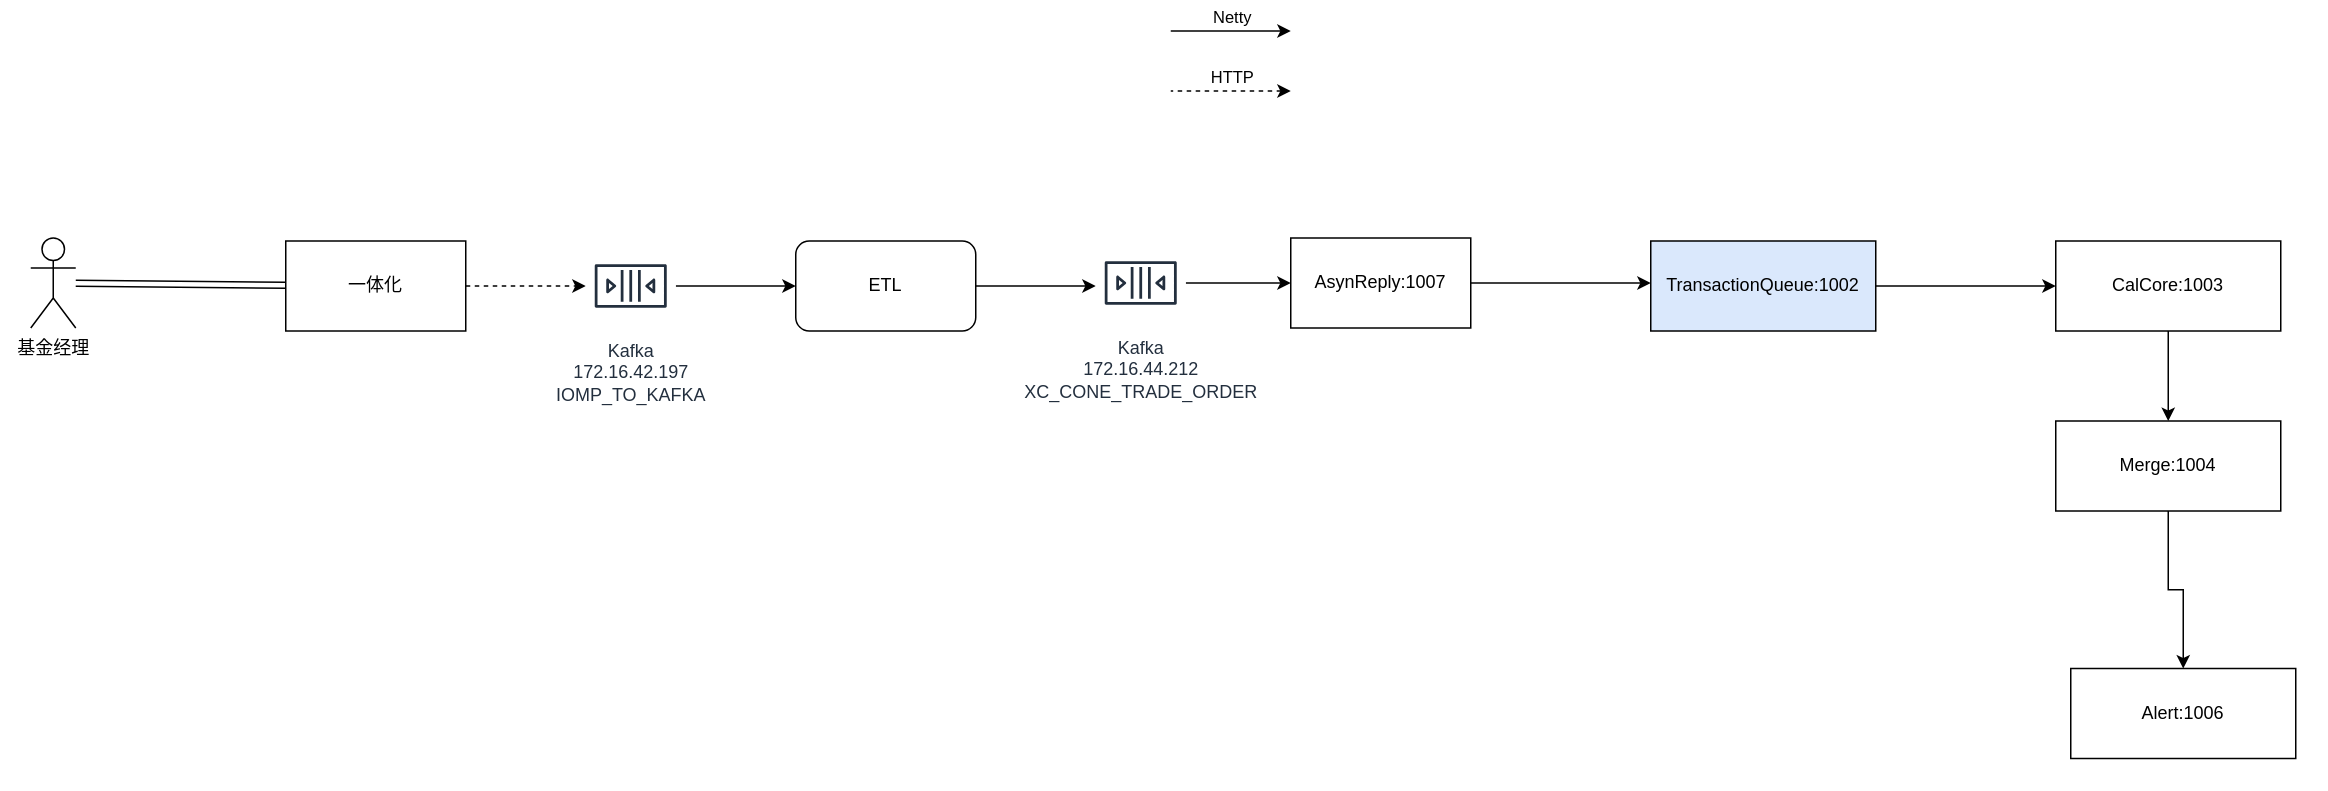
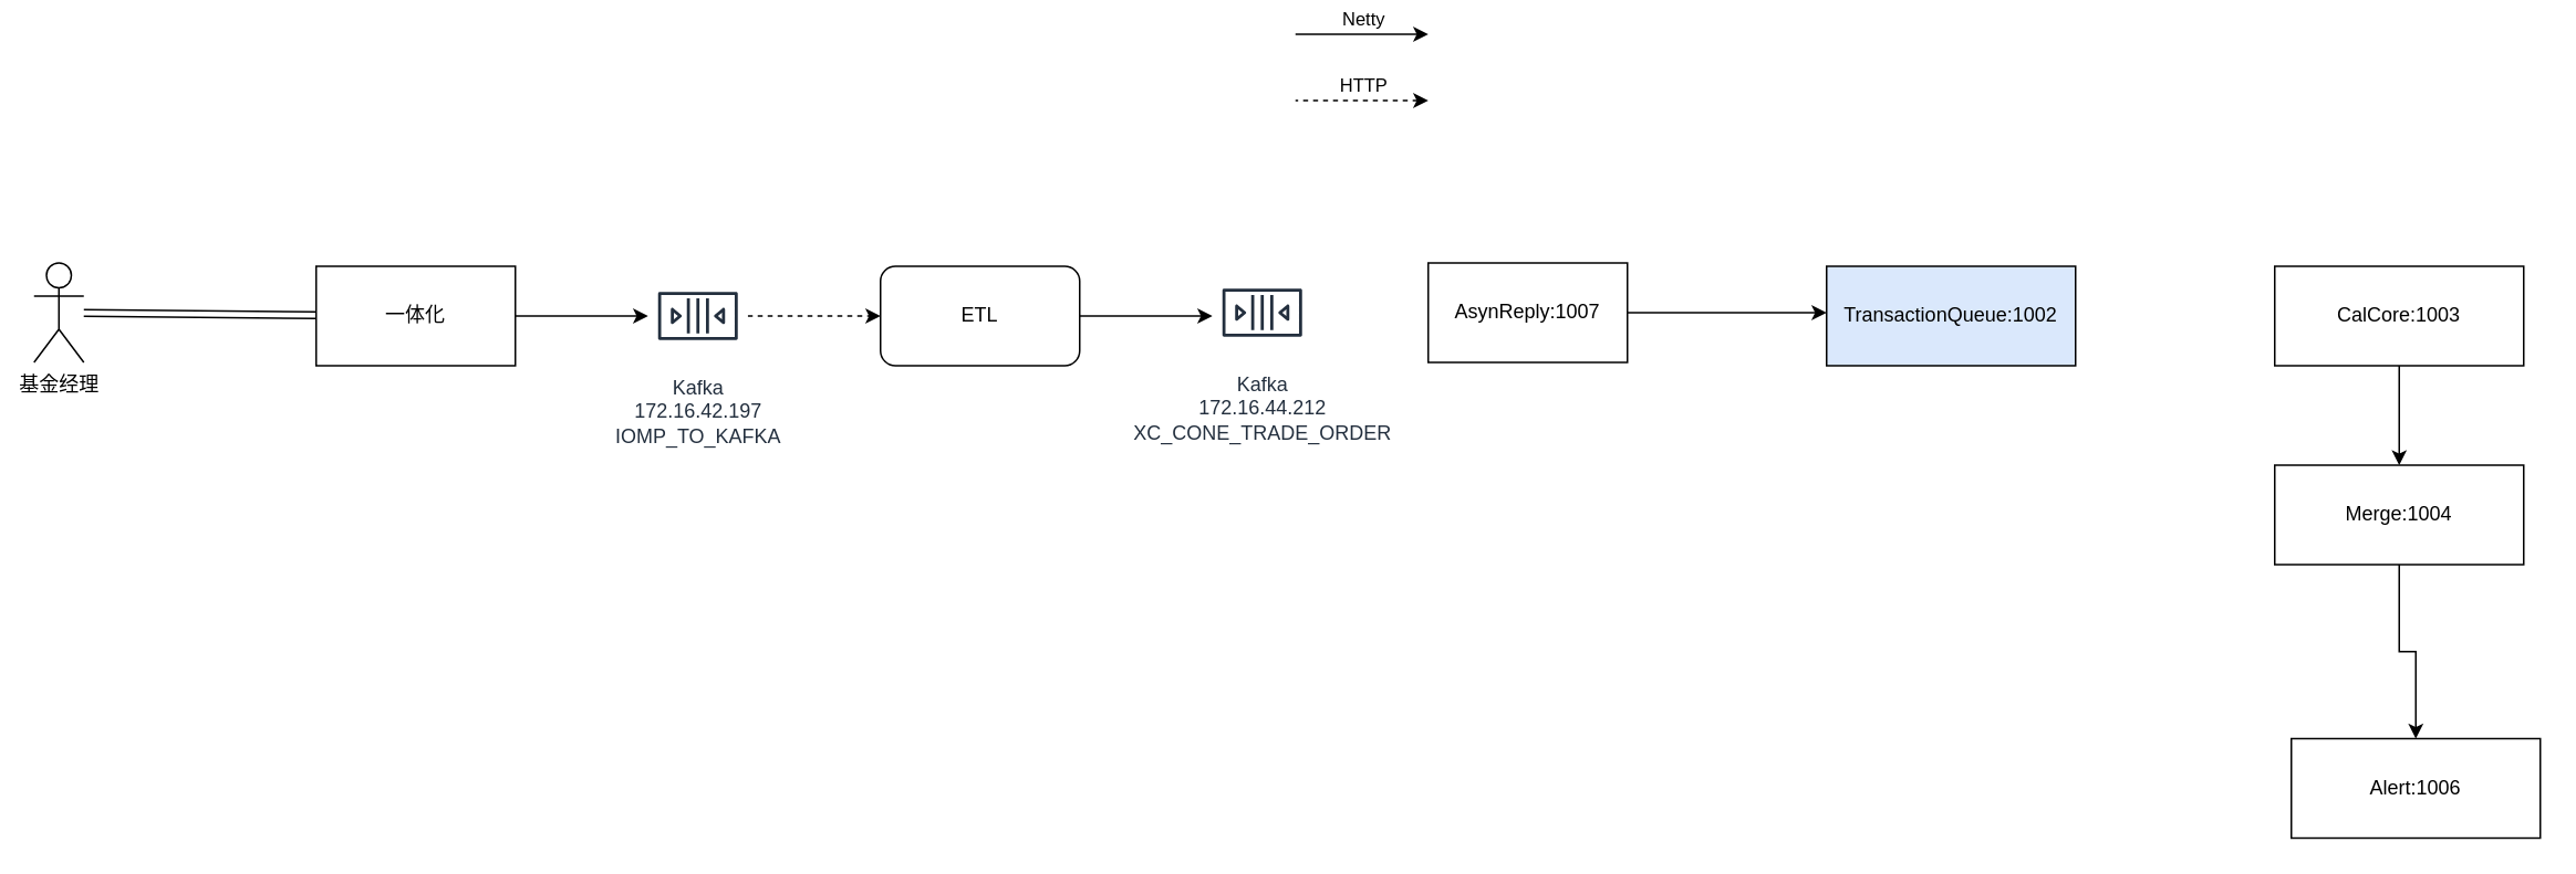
  <mxCell id="0" />
  <mxCell id="1" parent="0" />
  <mxCell id="2" style="edgeStyle=orthogonalEdgeStyle;rounded=0;orthogonalLoop=1;jettySize=auto;html=1;" edge="1" parent="1" source="3" target="24"><mxGeometry relative="1" as="geometry"><Array as="points"><mxPoint x="710" y="190" /><mxPoint x="710" y="190" /></Array></mxGeometry></mxCell>
  <mxCell id="3" value="ETL" style="whiteSpace=wrap;html=1;rounded=1;" vertex="1" parent="1"><mxGeometry x="530" y="160" width="120" height="60" as="geometry" /></mxCell>
  <mxCell id="4" style="edgeStyle=orthogonalEdgeStyle;rounded=0;orthogonalLoop=1;jettySize=auto;html=1;" edge="1" parent="1" source="5" target="7"><mxGeometry relative="1" as="geometry"><Array as="points"><mxPoint x="1070" y="188" /><mxPoint x="1070" y="188" /></Array></mxGeometry></mxCell>
  <mxCell id="5" value="AsynReply:1007" style="rounded=0;whiteSpace=wrap;html=1;" vertex="1" parent="1"><mxGeometry x="860" y="158" width="120" height="60" as="geometry" /></mxCell>
- <mxCell id="6" style="edgeStyle=orthogonalEdgeStyle;rounded=0;orthogonalLoop=1;jettySize=auto;html=1;" edge="1" parent="1" source="7" target="9"><mxGeometry relative="1" as="geometry" /></mxCell>
  <mxCell id="7" value="TransactionQueue:1002" style="rounded=0;whiteSpace=wrap;html=1;fillColor=#dae8fc;" vertex="1" parent="1"><mxGeometry x="1100" y="160" width="150" height="60" as="geometry" /></mxCell>
  <mxCell id="8" style="edgeStyle=orthogonalEdgeStyle;rounded=0;orthogonalLoop=1;jettySize=auto;html=1;" edge="1" parent="1" source="9" target="11"><mxGeometry relative="1" as="geometry" /></mxCell>
  <mxCell id="9" value="CalCore:1003" style="rounded=0;whiteSpace=wrap;html=1;" vertex="1" parent="1"><mxGeometry x="1370" y="160" width="150" height="60" as="geometry" /></mxCell>
  <mxCell id="10" style="edgeStyle=orthogonalEdgeStyle;rounded=0;orthogonalLoop=1;jettySize=auto;html=1;" edge="1" parent="1" source="11" target="12"><mxGeometry relative="1" as="geometry" /></mxCell>
  <mxCell id="11" value="Merge:1004" style="rounded=0;whiteSpace=wrap;html=1;" vertex="1" parent="1"><mxGeometry x="1370" y="280" width="150" height="60" as="geometry" /></mxCell>
  <mxCell id="12" value="Alert:1006" style="rounded=0;whiteSpace=wrap;html=1;" vertex="1" parent="1"><mxGeometry x="1380" y="445" width="150" height="60" as="geometry" /></mxCell>
  <mxCell id="13" value="" style="endArrow=classic;html=1;rounded=0;" edge="1" parent="1"><mxGeometry width="50" height="50" relative="1" as="geometry"><mxPoint x="780" y="20" as="sourcePoint" /><mxPoint x="860" y="20" as="targetPoint" /></mxGeometry></mxCell>
  <mxCell id="14" value="Netty" style="edgeLabel;html=1;align=center;verticalAlign=middle;resizable=0;points=[];" vertex="1" connectable="0" parent="13"><mxGeometry x="-0.208" y="-4" relative="1" as="geometry"><mxPoint x="8" y="-14" as="offset" /></mxGeometry></mxCell>
  <mxCell id="15" value="" style="endArrow=none;dashed=1;html=1;rounded=0;startArrow=classic;startFill=1;" edge="1" parent="1"><mxGeometry width="50" height="50" relative="1" as="geometry"><mxPoint x="860" y="60" as="sourcePoint" /><mxPoint x="780" y="60" as="targetPoint" /></mxGeometry></mxCell>
  <mxCell id="16" value="HTTP" style="edgeLabel;html=1;align=center;verticalAlign=middle;resizable=0;points=[];" vertex="1" connectable="0" parent="15"><mxGeometry x="-0.229" y="-2" relative="1" as="geometry"><mxPoint x="-9" y="-8" as="offset" /></mxGeometry></mxCell>
  <mxCell id="17" value="基金经理" style="shape=umlActor;verticalLabelPosition=bottom;verticalAlign=top;html=1;outlineConnect=0;" vertex="1" parent="1"><mxGeometry x="20" y="158" width="30" height="60" as="geometry" /></mxCell>
- <mxCell id="18" style="edgeStyle=orthogonalEdgeStyle;rounded=0;orthogonalLoop=1;jettySize=auto;html=1;dashed=1;" edge="1" parent="1" source="19" target="22"><mxGeometry relative="1" as="geometry" /></mxCell>
+ <mxCell id="18" style="edgeStyle=orthogonalEdgeStyle;rounded=0;orthogonalLoop=1;jettySize=auto;html=1;" edge="1" parent="1" source="19" target="22"><mxGeometry relative="1" as="geometry" /></mxCell>
  <mxCell id="19" value="一体化" style="rounded=0;whiteSpace=wrap;html=1;" vertex="1" parent="1"><mxGeometry x="190" y="160" width="120" height="60" as="geometry" /></mxCell>
  <mxCell id="20" value="" style="shape=link;html=1;rounded=0;" edge="1" parent="1" source="17"><mxGeometry width="100" relative="1" as="geometry"><mxPoint x="90" y="189.58" as="sourcePoint" /><mxPoint x="190" y="189.58" as="targetPoint" /></mxGeometry></mxCell>
- <mxCell id="21" style="edgeStyle=orthogonalEdgeStyle;rounded=0;orthogonalLoop=1;jettySize=auto;html=1;" edge="1" parent="1" source="22" target="3"><mxGeometry relative="1" as="geometry" /></mxCell>
+ <mxCell id="21" style="edgeStyle=orthogonalEdgeStyle;rounded=0;orthogonalLoop=1;jettySize=auto;html=1;dashed=1;" edge="1" parent="1" source="22" target="3"><mxGeometry relative="1" as="geometry" /></mxCell>
  <mxCell id="22" value="Kafka&lt;br&gt;172.16.42.197&lt;br&gt;IOMP_TO_KAFKA" style="sketch=0;outlineConnect=0;fontColor=#232F3E;gradientColor=none;strokeColor=#232F3E;fillColor=#ffffff;dashed=0;verticalLabelPosition=bottom;verticalAlign=top;align=center;html=1;fontSize=12;fontStyle=0;aspect=fixed;shape=mxgraph.aws4.resourceIcon;resIcon=mxgraph.aws4.queue;" vertex="1" parent="1"><mxGeometry x="390" y="160" width="60" height="60" as="geometry" /></mxCell>
- <mxCell id="23" style="edgeStyle=orthogonalEdgeStyle;rounded=0;orthogonalLoop=1;jettySize=auto;html=1;" edge="1" parent="1" source="24" target="5"><mxGeometry relative="1" as="geometry" /></mxCell>
  <mxCell id="24" value="Kafka&lt;br&gt;172.16.44.212&lt;br&gt;XC_CONE_TRADE_ORDER" style="sketch=0;outlineConnect=0;fontColor=#232F3E;gradientColor=none;strokeColor=#232F3E;fillColor=#ffffff;dashed=0;verticalLabelPosition=bottom;verticalAlign=top;align=center;html=1;fontSize=12;fontStyle=0;aspect=fixed;shape=mxgraph.aws4.resourceIcon;resIcon=mxgraph.aws4.queue;" vertex="1" parent="1"><mxGeometry x="730" y="158" width="60" height="60" as="geometry" /></mxCell>
